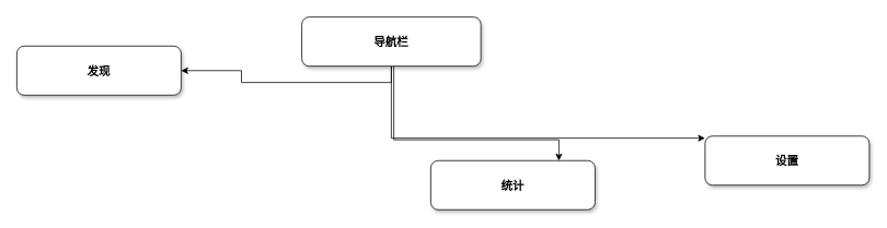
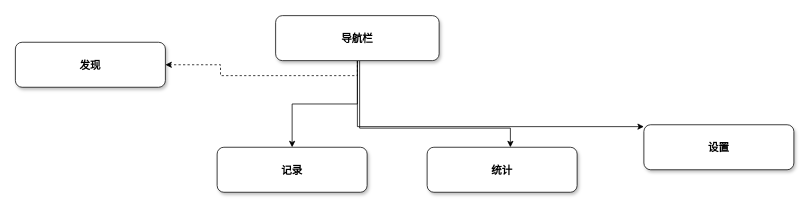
  <mxCell id="0" />
  <mxCell id="1" parent="0" />
  <mxCell id="2" style="edgeStyle=orthogonalEdgeStyle;rounded=0;orthogonalLoop=1;jettySize=auto;html=1;exitX=0.5;exitY=1;exitDx=0;exitDy=0;" edge="1" parent="1" source="6" target="10"><mxGeometry relative="1" as="geometry"><Array as="points"><mxPoint x="479" y="168" /><mxPoint x="948" y="168" /></Array></mxGeometry></mxCell>
  <mxCell id="3" style="edgeStyle=orthogonalEdgeStyle;rounded=0;orthogonalLoop=1;jettySize=auto;html=1;" edge="1" parent="1" source="6" target="9"><mxGeometry relative="1" as="geometry"><Array as="points"><mxPoint x="479" y="170" /><mxPoint x="680" y="170" /></Array></mxGeometry></mxCell>
- <mxCell id="5" style="edgeStyle=orthogonalEdgeStyle;rounded=0;orthogonalLoop=1;jettySize=auto;html=1;exitX=0.5;exitY=1;exitDx=0;exitDy=0;" edge="1" parent="1" source="6" target="7"><mxGeometry relative="1" as="geometry"><mxPoint x="480" y="170" as="sourcePoint" /></mxGeometry></mxCell>
+ <mxCell id="4" style="edgeStyle=orthogonalEdgeStyle;rounded=0;orthogonalLoop=1;jettySize=auto;html=1;" edge="1" parent="1" source="6" target="8"><mxGeometry relative="1" as="geometry" /></mxCell>
+ <mxCell id="5" style="edgeStyle=orthogonalEdgeStyle;rounded=0;orthogonalLoop=1;jettySize=auto;html=1;exitX=0.5;exitY=1;exitDx=0;exitDy=0;dashed=1;" edge="1" parent="1" source="6" target="7"><mxGeometry relative="1" as="geometry"><mxPoint x="480" y="170" as="sourcePoint" /></mxGeometry></mxCell>
  <mxCell id="6" value="导航栏" style="rounded=1;shadow=1;fontStyle=1;fontSize=14;" parent="1" vertex="1"><mxGeometry x="367" y="20" width="218" height="60" as="geometry" /></mxCell>
  <mxCell id="7" value="发现" style="rounded=1;shadow=1;fontStyle=1;fontSize=14;" parent="1" vertex="1"><mxGeometry x="20" y="55.5" width="200" height="60" as="geometry" /></mxCell>
- <mxCell id="9" value="统计" style="rounded=1;shadow=1;fontStyle=1;fontSize=14;" parent="1" vertex="1"><mxGeometry x="524" y="195.5" width="200" height="60" as="geometry" /></mxCell>
+ <mxCell id="8" value="记录" style="rounded=1;shadow=1;fontStyle=1;fontSize=14;" parent="1" vertex="1"><mxGeometry x="289" y="195.5" width="200" height="60" as="geometry" /></mxCell>
+ <mxCell id="9" value="统计" style="rounded=1;shadow=1;fontStyle=1;fontSize=14;" parent="1" vertex="1"><mxGeometry x="569" y="195.5" width="200" height="60" as="geometry" /></mxCell>
  <mxCell id="10" value="设置" style="rounded=1;shadow=1;fontStyle=1;fontSize=14;" vertex="1" parent="1"><mxGeometry x="858" y="165.5" width="200" height="60" as="geometry" /></mxCell>
